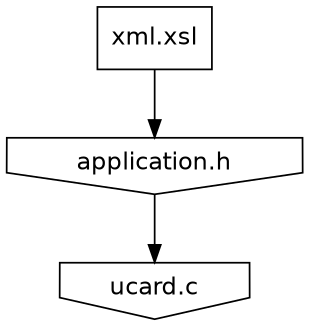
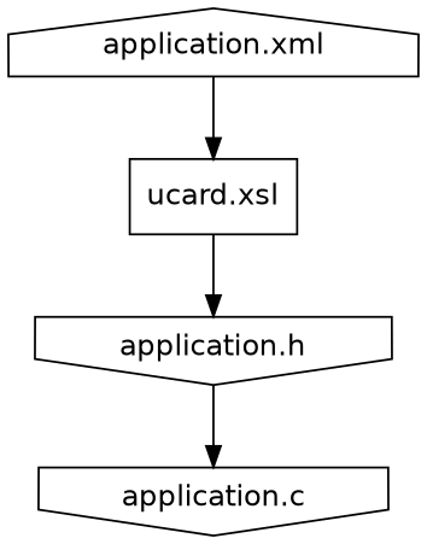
  digraph {
    fontname="DejaVu Sans"
    node [fontname="DejaVu Sans" shape=invhouse]
    edge [fontname="DejaVu Sans"]
-   n2 [label="xml.xsl" shape=rectangle]
+   n1 [label="application.xml" shape=house]
+   n2 [label="ucard.xsl" shape=rectangle]
    n3 [label="application.h"]
-   n4 [label="ucard.c"]
+   n4 [label="application.c"]
+   n1 -> n2
    n2 -> n3
    n3 -> n4
  }
